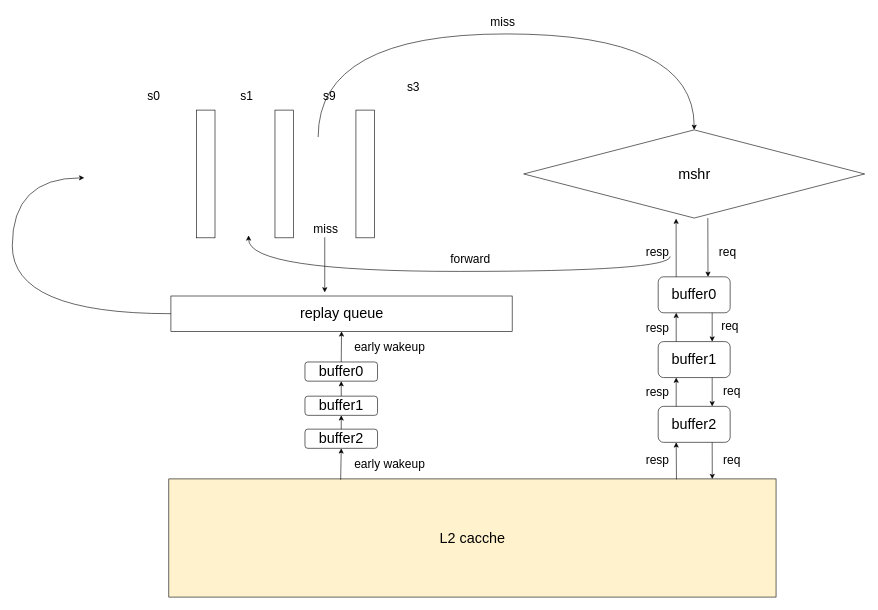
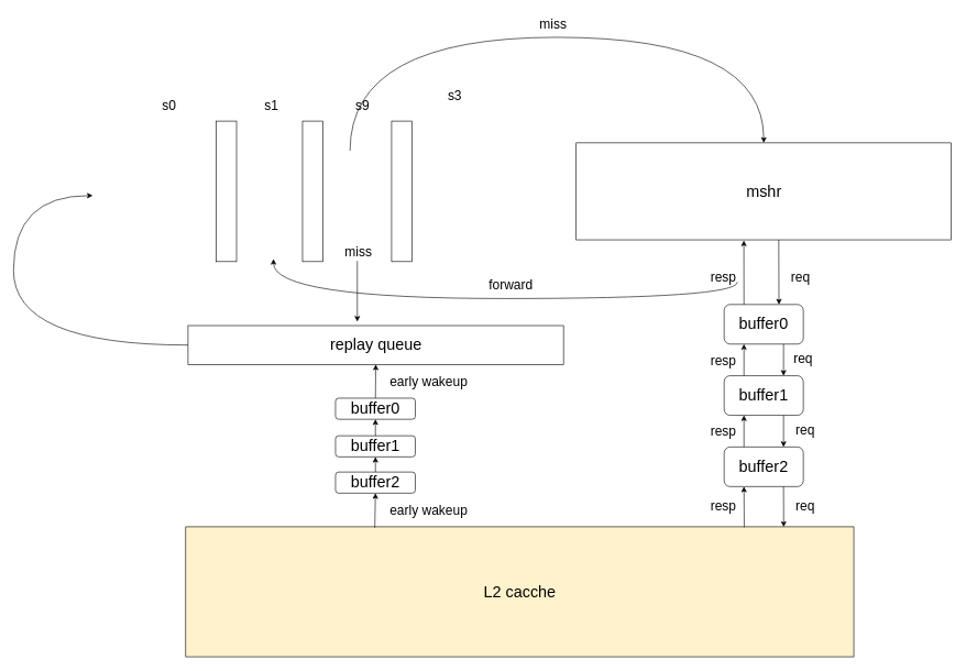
  <mxCell id="0" />
  <mxCell id="1" parent="0" />
  <mxCell id="2" value="" style="rounded=0;whiteSpace=wrap;html=1;" parent="1" vertex="1"><mxGeometry x="327" y="183" width="31" height="213" as="geometry" /></mxCell>
  <mxCell id="3" value="" style="rounded=0;whiteSpace=wrap;html=1;" parent="1" vertex="1"><mxGeometry x="458" y="183" width="31" height="213" as="geometry" /></mxCell>
  <mxCell id="4" value="" style="rounded=0;whiteSpace=wrap;html=1;" parent="1" vertex="1"><mxGeometry x="593" y="183" width="31" height="213" as="geometry" /></mxCell>
  <mxCell id="5" value="&lt;font style=&quot;font-size: 20px;&quot;&gt;s0&lt;/font&gt;" style="text;html=1;strokeColor=none;fillColor=none;align=center;verticalAlign=middle;whiteSpace=wrap;rounded=0;" parent="1" vertex="1"><mxGeometry x="226" y="144" width="60" height="30" as="geometry" /></mxCell>
  <mxCell id="6" value="&lt;span style=&quot;font-size: 20px;&quot;&gt;s1&lt;/span&gt;" style="text;html=1;strokeColor=none;fillColor=none;align=center;verticalAlign=middle;whiteSpace=wrap;rounded=0;" parent="1" vertex="1"><mxGeometry x="381" y="144" width="60" height="30" as="geometry" /></mxCell>
  <mxCell id="7" value="&lt;font style=&quot;font-size: 20px;&quot;&gt;s9&lt;/font&gt;" style="text;html=1;strokeColor=none;fillColor=none;align=center;verticalAlign=middle;whiteSpace=wrap;rounded=0;" parent="1" vertex="1"><mxGeometry x="519" y="144" width="60" height="30" as="geometry" /></mxCell>
  <mxCell id="8" value="&lt;font style=&quot;font-size: 20px;&quot;&gt;s3&lt;/font&gt;" style="text;html=1;strokeColor=none;fillColor=none;align=center;verticalAlign=middle;whiteSpace=wrap;rounded=0;" parent="1" vertex="1"><mxGeometry x="659" y="129" width="60" height="30" as="geometry" /></mxCell>
- <mxCell id="9" value="&lt;font style=&quot;font-size: 24px;&quot;&gt;mshr&lt;/font&gt;" style="rhombus;whiteSpace=wrap;html=1;" parent="1" vertex="1"><mxGeometry x="872.75" y="216" width="568.5" height="147" as="geometry" /></mxCell>
+ <mxCell id="9" value="&lt;font style=&quot;font-size: 24px;&quot;&gt;mshr&lt;/font&gt;" style="rounded=0;whiteSpace=wrap;html=1;" parent="1" vertex="1"><mxGeometry x="872.75" y="216" width="568.5" height="147" as="geometry" /></mxCell>
  <mxCell id="10" value="&lt;font style=&quot;font-size: 24px;&quot;&gt;buffer0&lt;/font&gt;" style="rounded=1;whiteSpace=wrap;html=1;" parent="1" vertex="1"><mxGeometry x="1097" y="461" width="120" height="60" as="geometry" /></mxCell>
  <mxCell id="11" value="&lt;font style=&quot;font-size: 24px;&quot;&gt;buffer1&lt;/font&gt;" style="rounded=1;whiteSpace=wrap;html=1;" parent="1" vertex="1"><mxGeometry x="1097" y="569" width="120" height="60" as="geometry" /></mxCell>
  <mxCell id="12" value="&lt;font style=&quot;font-size: 24px;&quot;&gt;buffer2&lt;/font&gt;" style="rounded=1;whiteSpace=wrap;html=1;" parent="1" vertex="1"><mxGeometry x="1097" y="677" width="120" height="60" as="geometry" /></mxCell>
  <mxCell id="13" value="&lt;font style=&quot;font-size: 24px;&quot;&gt;L2 cacche&lt;/font&gt;" style="rounded=0;whiteSpace=wrap;html=1;fillColor=#fff2cc;" parent="1" vertex="1"><mxGeometry x="281" y="798" width="1012.5" height="197" as="geometry" /></mxCell>
  <mxCell id="14" value="" style="endArrow=classic;html=1;rounded=0;exitX=0.54;exitY=1;exitDx=0;exitDy=0;exitPerimeter=0;entryX=0.692;entryY=0;entryDx=0;entryDy=0;entryPerimeter=0;" parent="1" source="9" target="10" edge="1"><mxGeometry width="50" height="50" relative="1" as="geometry"><mxPoint x="1538" y="475" as="sourcePoint" /><mxPoint x="1588" y="425" as="targetPoint" /></mxGeometry></mxCell>
  <mxCell id="15" value="" style="endArrow=classic;html=1;rounded=0;exitX=0.75;exitY=1;exitDx=0;exitDy=0;entryX=0.75;entryY=0;entryDx=0;entryDy=0;" parent="1" source="10" target="11" edge="1"><mxGeometry width="50" height="50" relative="1" as="geometry"><mxPoint x="1427" y="486" as="sourcePoint" /><mxPoint x="1427" y="648" as="targetPoint" /></mxGeometry></mxCell>
  <mxCell id="16" value="" style="endArrow=classic;html=1;rounded=0;exitX=0.75;exitY=1;exitDx=0;exitDy=0;entryX=0.75;entryY=0;entryDx=0;entryDy=0;" parent="1" source="11" target="12" edge="1"><mxGeometry width="50" height="50" relative="1" as="geometry"><mxPoint x="1332" y="581" as="sourcePoint" /><mxPoint x="1332" y="629" as="targetPoint" /></mxGeometry></mxCell>
  <mxCell id="17" value="" style="endArrow=classic;html=1;rounded=0;exitX=0.75;exitY=1;exitDx=0;exitDy=0;entryX=0.895;entryY=0.001;entryDx=0;entryDy=0;entryPerimeter=0;" parent="1" source="12" target="13" edge="1"><mxGeometry width="50" height="50" relative="1" as="geometry"><mxPoint x="1328" y="689" as="sourcePoint" /><mxPoint x="1328" y="737" as="targetPoint" /></mxGeometry></mxCell>
  <mxCell id="18" value="" style="endArrow=classic;html=1;rounded=0;exitX=0.836;exitY=0.004;exitDx=0;exitDy=0;entryX=0.25;entryY=1;entryDx=0;entryDy=0;exitPerimeter=0;" parent="1" source="13" target="12" edge="1"><mxGeometry width="50" height="50" relative="1" as="geometry"><mxPoint x="1197" y="747" as="sourcePoint" /><mxPoint x="1197" y="808" as="targetPoint" /></mxGeometry></mxCell>
  <mxCell id="19" value="" style="endArrow=classic;html=1;rounded=0;exitX=0.25;exitY=0;exitDx=0;exitDy=0;entryX=0.25;entryY=1;entryDx=0;entryDy=0;" parent="1" source="12" target="11" edge="1"><mxGeometry width="50" height="50" relative="1" as="geometry"><mxPoint x="1137" y="809" as="sourcePoint" /><mxPoint x="1137" y="747" as="targetPoint" /></mxGeometry></mxCell>
  <mxCell id="20" value="" style="endArrow=classic;html=1;rounded=0;entryX=0.25;entryY=1;entryDx=0;entryDy=0;exitX=0.25;exitY=0;exitDx=0;exitDy=0;" parent="1" source="11" target="10" edge="1"><mxGeometry width="50" height="50" relative="1" as="geometry"><mxPoint x="1157" y="560" as="sourcePoint" /><mxPoint x="1137" y="639" as="targetPoint" /></mxGeometry></mxCell>
  <mxCell id="21" value="" style="endArrow=classic;html=1;rounded=0;exitX=0.25;exitY=0;exitDx=0;exitDy=0;entryX=0.447;entryY=1.007;entryDx=0;entryDy=0;entryPerimeter=0;" parent="1" source="10" target="9" edge="1"><mxGeometry width="50" height="50" relative="1" as="geometry"><mxPoint x="1130" y="431" as="sourcePoint" /><mxPoint x="1121" y="370" as="targetPoint" /></mxGeometry></mxCell>
  <mxCell id="22" value="" style="endArrow=classic;html=1;rounded=0;entryX=0.5;entryY=0;entryDx=0;entryDy=0;edgeStyle=orthogonalEdgeStyle;curved=1;" parent="1" target="9" edge="1"><mxGeometry width="50" height="50" relative="1" as="geometry"><mxPoint x="530" y="228" as="sourcePoint" /><mxPoint x="810" y="-15" as="targetPoint" /><Array as="points"><mxPoint x="530" y="56" /><mxPoint x="1157" y="56" /></Array></mxGeometry></mxCell>
  <mxCell id="23" value="&lt;span style=&quot;font-size: 24px;&quot;&gt;replay queue&lt;/span&gt;" style="rounded=0;whiteSpace=wrap;html=1;" parent="1" vertex="1"><mxGeometry x="284.5" y="493" width="569" height="59" as="geometry" /></mxCell>
  <mxCell id="24" value="&lt;font style=&quot;font-size: 24px;&quot;&gt;buffer0&lt;/font&gt;" style="rounded=1;whiteSpace=wrap;html=1;" parent="1" vertex="1"><mxGeometry x="508" y="603" width="121" height="32" as="geometry" /></mxCell>
  <mxCell id="25" value="&lt;font style=&quot;font-size: 24px;&quot;&gt;buffer1&lt;/font&gt;" style="rounded=1;whiteSpace=wrap;html=1;" parent="1" vertex="1"><mxGeometry x="508" y="660" width="121" height="32" as="geometry" /></mxCell>
  <mxCell id="26" value="&lt;font style=&quot;font-size: 24px;&quot;&gt;buffer2&lt;/font&gt;" style="rounded=1;whiteSpace=wrap;html=1;" parent="1" vertex="1"><mxGeometry x="508" y="715" width="121" height="32" as="geometry" /></mxCell>
  <mxCell id="27" value="" style="endArrow=classic;html=1;rounded=0;entryX=0.5;entryY=1;entryDx=0;entryDy=0;exitX=0.283;exitY=0.007;exitDx=0;exitDy=0;exitPerimeter=0;" parent="1" source="13" target="26" edge="1"><mxGeometry width="50" height="50" relative="1" as="geometry"><mxPoint x="569" y="794" as="sourcePoint" /><mxPoint x="556" y="792" as="targetPoint" /></mxGeometry></mxCell>
  <mxCell id="28" value="" style="endArrow=classic;html=1;rounded=0;entryX=0.5;entryY=1;entryDx=0;entryDy=0;exitX=0.5;exitY=0;exitDx=0;exitDy=0;" parent="1" source="26" target="25" edge="1"><mxGeometry width="50" height="50" relative="1" as="geometry"><mxPoint x="572" y="723" as="sourcePoint" /><mxPoint x="579" y="764" as="targetPoint" /></mxGeometry></mxCell>
  <mxCell id="29" value="" style="endArrow=classic;html=1;rounded=0;entryX=0.5;entryY=1;entryDx=0;entryDy=0;exitX=0.5;exitY=0;exitDx=0;exitDy=0;" parent="1" source="25" target="24" edge="1"><mxGeometry width="50" height="50" relative="1" as="geometry"><mxPoint x="579" y="732" as="sourcePoint" /><mxPoint x="579" y="711" as="targetPoint" /></mxGeometry></mxCell>
  <mxCell id="30" value="" style="endArrow=classic;html=1;rounded=0;entryX=0.5;entryY=1;entryDx=0;entryDy=0;exitX=0.5;exitY=0;exitDx=0;exitDy=0;" parent="1" source="24" target="23" edge="1"><mxGeometry width="50" height="50" relative="1" as="geometry"><mxPoint x="589" y="742" as="sourcePoint" /><mxPoint x="589" y="721" as="targetPoint" /></mxGeometry></mxCell>
  <mxCell id="31" value="" style="endArrow=classic;html=1;rounded=0;edgeStyle=orthogonalEdgeStyle;curved=1;exitX=0;exitY=0.5;exitDx=0;exitDy=0;" parent="1" source="23" edge="1"><mxGeometry width="50" height="50" relative="1" as="geometry"><mxPoint x="535" y="459" as="sourcePoint" /><mxPoint x="140" y="296" as="targetPoint" /><Array as="points"><mxPoint x="20" y="523" /><mxPoint x="20" y="296" /></Array></mxGeometry></mxCell>
  <mxCell id="32" value="" style="endArrow=classic;html=1;rounded=0;edgeStyle=orthogonalEdgeStyle;curved=1;" parent="1" edge="1"><mxGeometry width="50" height="50" relative="1" as="geometry"><mxPoint x="1117" y="427" as="sourcePoint" /><mxPoint x="414" y="392" as="targetPoint" /><Array as="points"><mxPoint x="1117" y="452" /><mxPoint x="414" y="452" /></Array></mxGeometry></mxCell>
  <mxCell id="33" value="&lt;font style=&quot;font-size: 20px;&quot;&gt;miss&lt;/font&gt;" style="text;html=1;strokeColor=none;fillColor=none;align=center;verticalAlign=middle;whiteSpace=wrap;rounded=0;" parent="1" vertex="1"><mxGeometry x="808" y="20" width="60" height="30" as="geometry" /></mxCell>
  <mxCell id="34" value="&lt;font style=&quot;font-size: 20px;&quot;&gt;req&lt;/font&gt;" style="text;html=1;strokeColor=none;fillColor=none;align=center;verticalAlign=middle;whiteSpace=wrap;rounded=0;" parent="1" vertex="1"><mxGeometry x="1183" y="403" width="60" height="30" as="geometry" /></mxCell>
  <mxCell id="35" value="&lt;font style=&quot;font-size: 20px;&quot;&gt;req&lt;/font&gt;" style="text;html=1;strokeColor=none;fillColor=none;align=center;verticalAlign=middle;whiteSpace=wrap;rounded=0;" parent="1" vertex="1"><mxGeometry x="1187" y="527" width="60" height="30" as="geometry" /></mxCell>
  <mxCell id="36" value="&lt;font style=&quot;font-size: 20px;&quot;&gt;req&lt;/font&gt;" style="text;html=1;strokeColor=none;fillColor=none;align=center;verticalAlign=middle;whiteSpace=wrap;rounded=0;" parent="1" vertex="1"><mxGeometry x="1190" y="635" width="60" height="30" as="geometry" /></mxCell>
  <mxCell id="37" value="&lt;font style=&quot;font-size: 20px;&quot;&gt;req&lt;/font&gt;" style="text;html=1;strokeColor=none;fillColor=none;align=center;verticalAlign=middle;whiteSpace=wrap;rounded=0;" parent="1" vertex="1"><mxGeometry x="1190" y="750" width="60" height="30" as="geometry" /></mxCell>
  <mxCell id="38" value="&lt;font style=&quot;font-size: 20px;&quot;&gt;resp&lt;/font&gt;" style="text;html=1;strokeColor=none;fillColor=none;align=center;verticalAlign=middle;whiteSpace=wrap;rounded=0;" parent="1" vertex="1"><mxGeometry x="1066" y="750" width="60" height="30" as="geometry" /></mxCell>
  <mxCell id="39" value="&lt;font style=&quot;font-size: 20px;&quot;&gt;resp&lt;/font&gt;" style="text;html=1;strokeColor=none;fillColor=none;align=center;verticalAlign=middle;whiteSpace=wrap;rounded=0;" parent="1" vertex="1"><mxGeometry x="1066" y="638" width="60" height="30" as="geometry" /></mxCell>
  <mxCell id="40" value="&lt;font style=&quot;font-size: 20px;&quot;&gt;resp&lt;/font&gt;" style="text;html=1;strokeColor=none;fillColor=none;align=center;verticalAlign=middle;whiteSpace=wrap;rounded=0;" parent="1" vertex="1"><mxGeometry x="1066" y="530" width="60" height="30" as="geometry" /></mxCell>
  <mxCell id="41" value="&lt;font style=&quot;font-size: 20px;&quot;&gt;resp&lt;/font&gt;" style="text;html=1;strokeColor=none;fillColor=none;align=center;verticalAlign=middle;whiteSpace=wrap;rounded=0;" parent="1" vertex="1"><mxGeometry x="1066" y="403" width="60" height="30" as="geometry" /></mxCell>
- <mxCell id="42" value="&lt;font style=&quot;font-size: 20px;&quot;&gt;forward&lt;/font&gt;" style="text;html=1;strokeColor=none;fillColor=none;align=center;verticalAlign=middle;whiteSpace=wrap;rounded=0;" parent="1" vertex="1"><mxGeometry x="741" y="410" width="86" height="39" as="geometry" /></mxCell>
+ <mxCell id="42" value="&lt;font style=&quot;font-size: 20px;&quot;&gt;forward&lt;/font&gt;" style="text;html=1;strokeColor=none;fillColor=none;align=center;verticalAlign=middle;whiteSpace=wrap;rounded=0;" parent="1" vertex="1"><mxGeometry x="731" y="410" width="86" height="39" as="geometry" /></mxCell>
  <mxCell id="43" value="&lt;font style=&quot;font-size: 20px;&quot;&gt;early wakeup&lt;/font&gt;" style="text;html=1;strokeColor=none;fillColor=none;align=center;verticalAlign=middle;whiteSpace=wrap;rounded=0;" vertex="1" parent="1"><mxGeometry x="566" y="755" width="167" height="35" as="geometry" /></mxCell>
  <mxCell id="44" value="&lt;font style=&quot;font-size: 20px;&quot;&gt;early wakeup&lt;/font&gt;" style="text;html=1;strokeColor=none;fillColor=none;align=center;verticalAlign=middle;whiteSpace=wrap;rounded=0;" vertex="1" parent="1"><mxGeometry x="566" y="560" width="167" height="35" as="geometry" /></mxCell>
  <mxCell id="45" value="" style="endArrow=classic;html=1;rounded=0;" edge="1" parent="1"><mxGeometry width="50" height="50" relative="1" as="geometry"><mxPoint x="541" y="395" as="sourcePoint" /><mxPoint x="541" y="487" as="targetPoint" /></mxGeometry></mxCell>
  <mxCell id="46" value="&lt;font style=&quot;font-size: 20px;&quot;&gt;miss&lt;/font&gt;" style="text;html=1;strokeColor=none;fillColor=none;align=center;verticalAlign=middle;whiteSpace=wrap;rounded=0;" vertex="1" parent="1"><mxGeometry x="513" y="366" width="60" height="30" as="geometry" /></mxCell>
